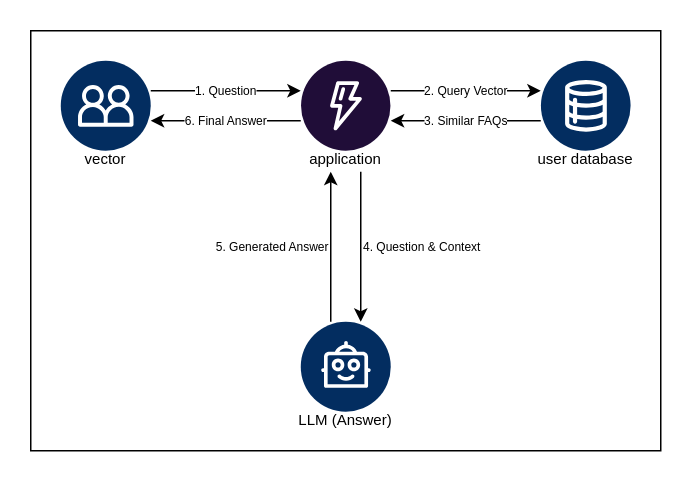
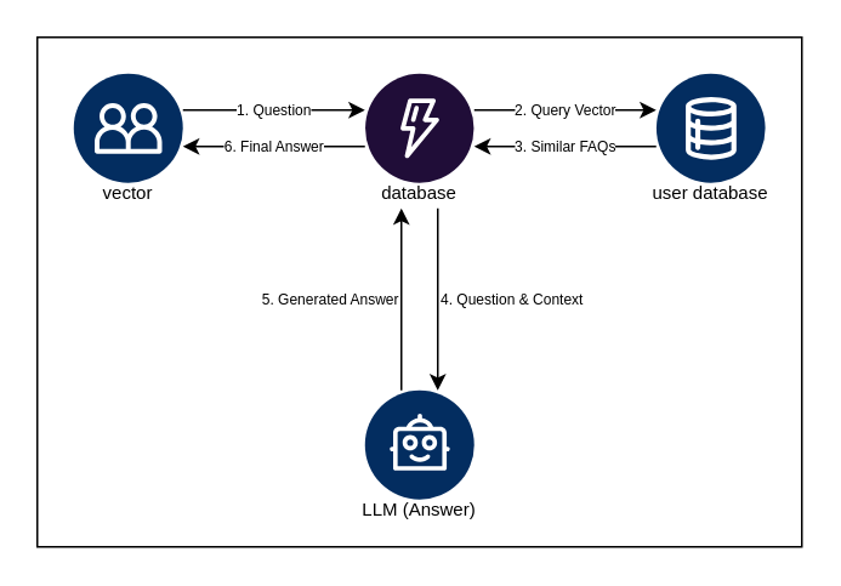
  <mxCell id="0" />
  <mxCell id="1" parent="0" />
  <mxCell id="2" value="" style="rounded=0;whiteSpace=wrap;html=1;" vertex="1" parent="1"><mxGeometry x="20" y="20" width="420" height="280" as="geometry" /></mxCell>
  <mxCell id="3" value="" style="verticalLabelPosition=bottom;aspect=fixed;html=1;shape=mxgraph.salesforce.personalization2;" vertex="1" parent="1"><mxGeometry x="40" y="40" width="60" height="60" as="geometry" /></mxCell>
  <mxCell id="4" value="" style="verticalLabelPosition=bottom;aspect=fixed;html=1;shape=mxgraph.salesforce.bots2;" vertex="1" parent="1"><mxGeometry x="200" y="214" width="60" height="60" as="geometry" /></mxCell>
  <mxCell id="5" value="" style="verticalLabelPosition=bottom;aspect=fixed;html=1;shape=mxgraph.salesforce.data2;fontSize=10;" vertex="1" parent="1"><mxGeometry x="360" y="40" width="60" height="60" as="geometry" /></mxCell>
  <mxCell id="6" value="" style="verticalLabelPosition=bottom;aspect=fixed;html=1;shape=mxgraph.salesforce.platform2;fontSize=10;" vertex="1" parent="1"><mxGeometry x="200" y="40" width="60" height="60" as="geometry" /></mxCell>
  <mxCell id="7" value="1. Question" style="endArrow=classic;html=1;rounded=0;fontSize=8;" edge="1" parent="1"><mxGeometry width="50" height="50" relative="1" as="geometry"><mxPoint x="100" y="60" as="sourcePoint" /><mxPoint x="200" y="60" as="targetPoint" /></mxGeometry></mxCell>
  <mxCell id="8" value="2. Query Vector" style="endArrow=classic;html=1;rounded=0;fontSize=8;" edge="1" parent="1"><mxGeometry width="50" height="50" relative="1" as="geometry"><mxPoint x="260" y="60" as="sourcePoint" /><mxPoint x="360" y="60" as="targetPoint" /></mxGeometry></mxCell>
  <mxCell id="9" value="6. Final Answer" style="endArrow=classic;html=1;rounded=0;fontSize=8;" edge="1" parent="1"><mxGeometry width="50" height="50" relative="1" as="geometry"><mxPoint x="200" y="80" as="sourcePoint" /><mxPoint x="100" y="80" as="targetPoint" /></mxGeometry></mxCell>
  <mxCell id="10" value="4. Question &amp;amp; Context" style="endArrow=classic;html=1;rounded=0;align=left;fontSize=8;" edge="1" parent="1"><mxGeometry width="50" height="50" relative="1" as="geometry"><mxPoint x="240" y="114" as="sourcePoint" /><mxPoint x="240" y="214" as="targetPoint" /></mxGeometry></mxCell>
  <mxCell id="11" value="5. Generated Answer" style="endArrow=classic;html=1;rounded=0;align=right;fontSize=8;" edge="1" parent="1"><mxGeometry width="50" height="50" relative="1" as="geometry"><mxPoint x="220" y="214" as="sourcePoint" /><mxPoint x="220" y="114" as="targetPoint" /></mxGeometry></mxCell>
  <mxCell id="12" value="3. Similar FAQs" style="endArrow=classic;html=1;rounded=0;fontSize=8;" edge="1" parent="1"><mxGeometry width="50" height="50" relative="1" as="geometry"><mxPoint x="360" y="80" as="sourcePoint" /><mxPoint x="260" y="80" as="targetPoint" /></mxGeometry></mxCell>
- <mxCell id="13" value="application" style="text;html=1;align=center;verticalAlign=middle;whiteSpace=wrap;rounded=0;fontSize=10;" vertex="1" parent="1"><mxGeometry x="200" y="90" width="60" height="30" as="geometry" /></mxCell>
+ <mxCell id="13" value="database" style="text;html=1;align=center;verticalAlign=middle;whiteSpace=wrap;rounded=0;fontSize=10;" vertex="1" parent="1"><mxGeometry x="200" y="90" width="60" height="30" as="geometry" /></mxCell>
  <mxCell id="14" value="user database" style="text;html=1;align=center;verticalAlign=middle;whiteSpace=wrap;rounded=0;fontSize=10;" vertex="1" parent="1"><mxGeometry x="345" y="90" width="90" height="30" as="geometry" /></mxCell>
  <mxCell id="15" value="LLM (Answer)" style="text;html=1;align=center;verticalAlign=middle;whiteSpace=wrap;rounded=0;fontSize=10;" vertex="1" parent="1"><mxGeometry x="195" y="264" width="70" height="30" as="geometry" /></mxCell>
  <mxCell id="16" value="vector" style="text;html=1;align=center;verticalAlign=middle;whiteSpace=wrap;rounded=0;fontSize=10;" vertex="1" parent="1"><mxGeometry x="40" y="90" width="60" height="30" as="geometry" /></mxCell>
